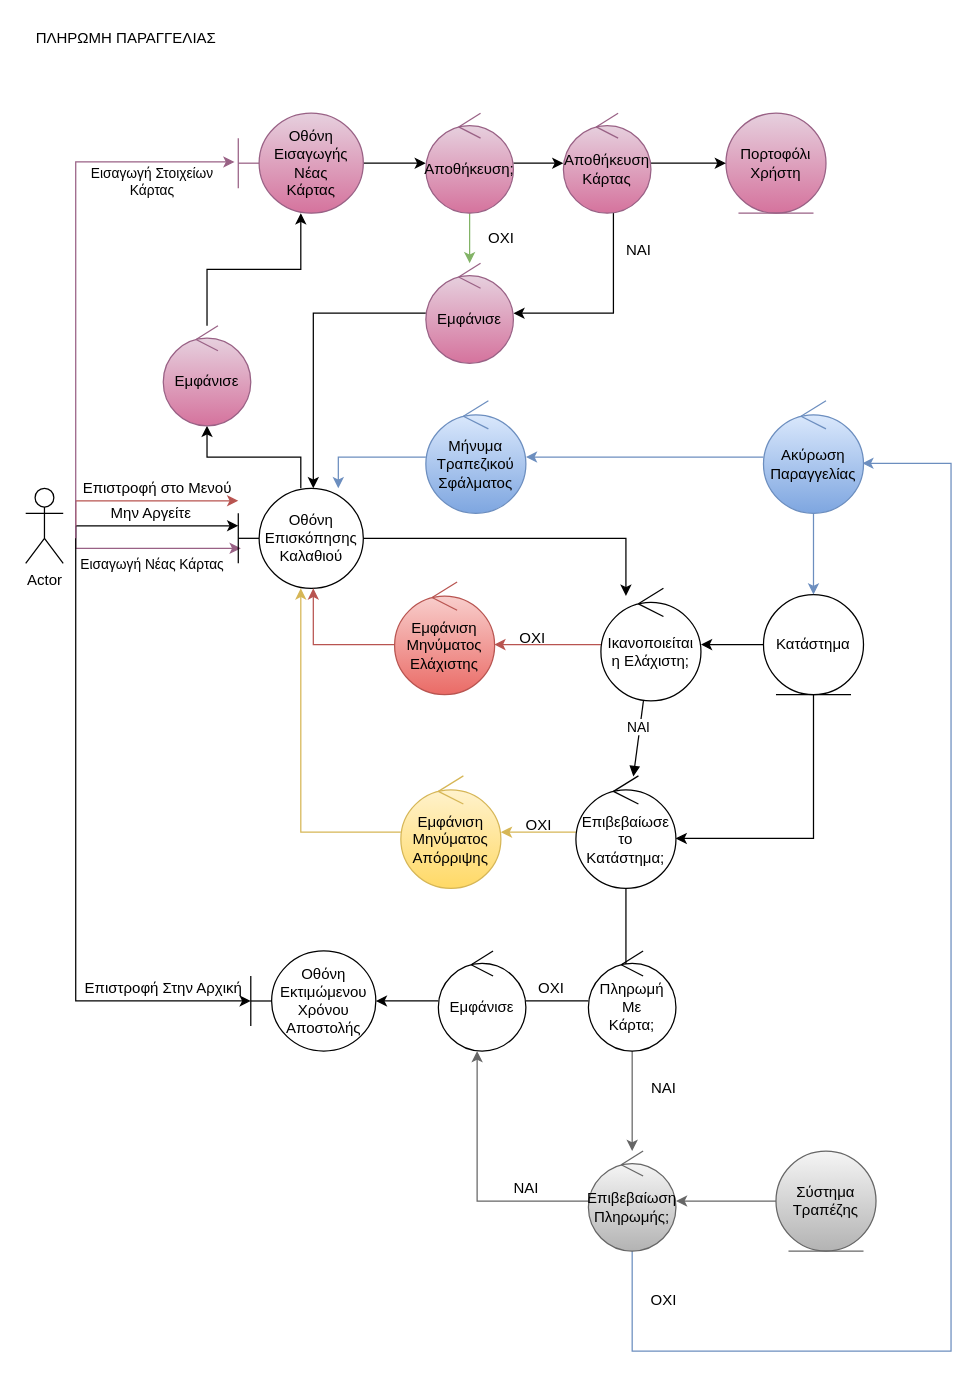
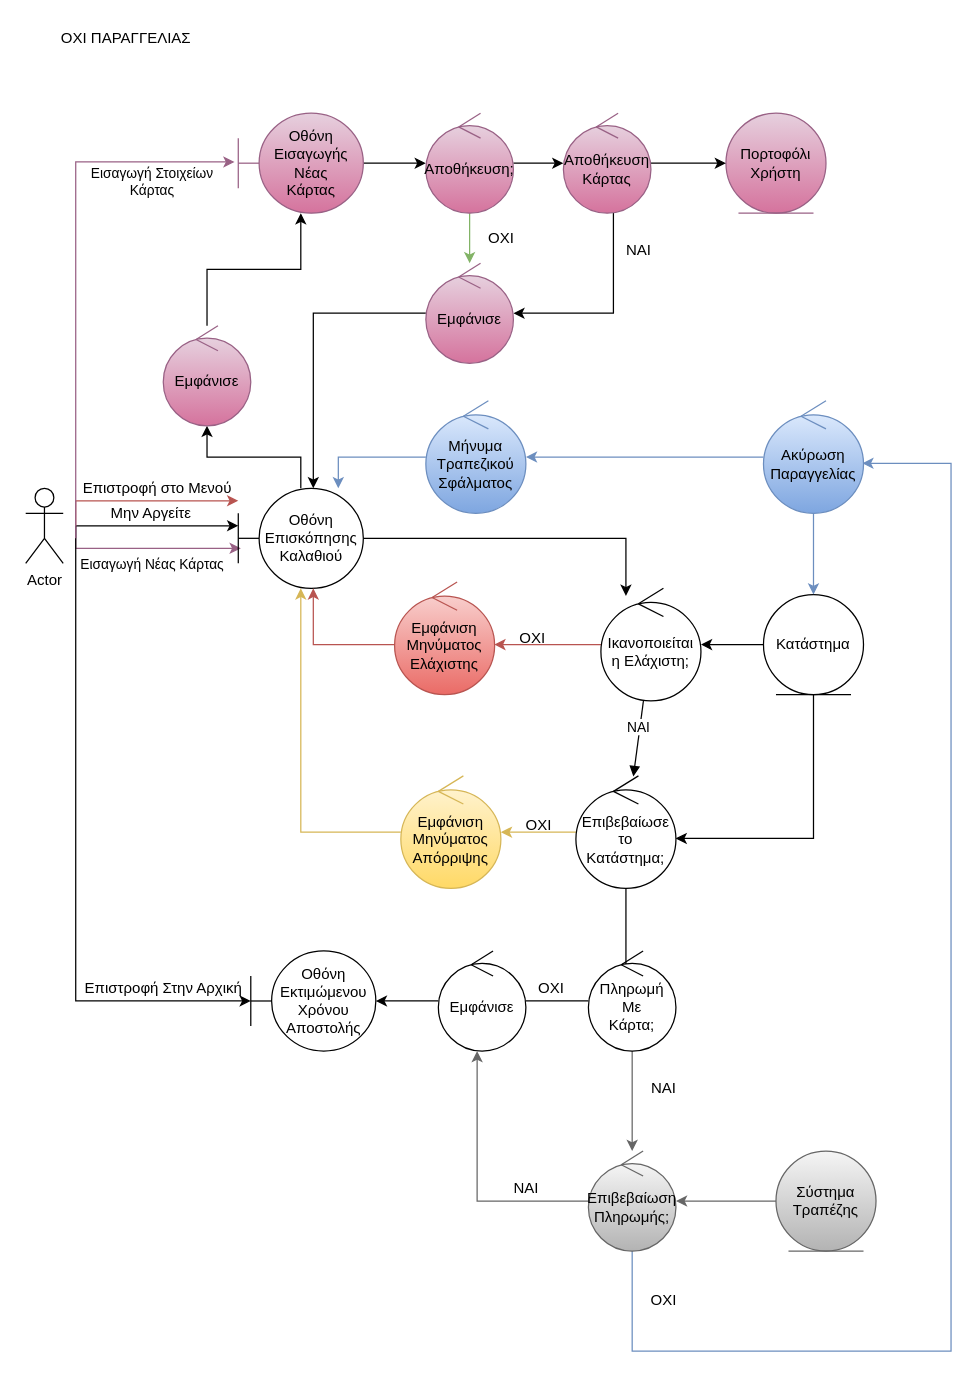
  <mxCell id="0" />
  <mxCell id="1" parent="0" />
  <mxCell id="2" style="edgeStyle=orthogonalEdgeStyle;rounded=0;orthogonalLoop=1;jettySize=auto;html=1;entryX=0.02;entryY=0.6;entryDx=0;entryDy=0;entryPerimeter=0;fillColor=#e6d0de;gradientColor=#d5739d;strokeColor=#996185;" edge="1" parent="1" target="10"><mxGeometry relative="1" as="geometry"><mxPoint x="60" y="420" as="sourcePoint" /><Array as="points"><mxPoint x="90" y="438" /><mxPoint x="90" y="438" /></Array></mxGeometry></mxCell>
  <mxCell id="3" value="Εισαγωγή Νέας Κάρτας" style="edgeLabel;html=1;align=center;verticalAlign=middle;resizable=0;points=[];" vertex="1" connectable="0" parent="2"><mxGeometry x="-0.133" y="-4" relative="1" as="geometry"><mxPoint x="13" y="8" as="offset" /></mxGeometry></mxCell>
  <mxCell id="4" style="edgeStyle=orthogonalEdgeStyle;rounded=0;orthogonalLoop=1;jettySize=auto;html=1;" edge="1" parent="1" target="10"><mxGeometry relative="1" as="geometry"><mxPoint x="60" y="420" as="sourcePoint" /><Array as="points"><mxPoint x="160" y="420" /><mxPoint x="160" y="420" /></Array></mxGeometry></mxCell>
  <mxCell id="5" style="edgeStyle=orthogonalEdgeStyle;rounded=0;orthogonalLoop=1;jettySize=auto;html=1;" edge="1" parent="1" target="20"><mxGeometry relative="1" as="geometry"><mxPoint x="60" y="420" as="sourcePoint" /><Array as="points"><mxPoint x="60" y="420" /><mxPoint x="60" y="800" /></Array></mxGeometry></mxCell>
  <mxCell id="6" style="edgeStyle=orthogonalEdgeStyle;rounded=0;orthogonalLoop=1;jettySize=auto;html=1;fillColor=#f8cecc;gradientColor=#ea6b66;strokeColor=#b85450;" edge="1" parent="1" target="10"><mxGeometry relative="1" as="geometry"><mxPoint x="60" y="420" as="sourcePoint" /><Array as="points"><mxPoint x="90" y="400" /><mxPoint x="90" y="400" /></Array></mxGeometry></mxCell>
  <mxCell id="7" value="Actor" style="shape=umlActor;verticalLabelPosition=bottom;verticalAlign=top;html=1;" vertex="1" parent="1"><mxGeometry x="20" y="390" width="30" height="60" as="geometry" /></mxCell>
  <mxCell id="8" style="edgeStyle=orthogonalEdgeStyle;rounded=0;orthogonalLoop=1;jettySize=auto;html=1;" edge="1" parent="1" source="10" target="15"><mxGeometry relative="1" as="geometry"><Array as="points"><mxPoint x="500" y="430" /></Array></mxGeometry></mxCell>
  <mxCell id="9" style="edgeStyle=orthogonalEdgeStyle;rounded=0;orthogonalLoop=1;jettySize=auto;html=1;" edge="1" parent="1" source="10" target="48"><mxGeometry relative="1" as="geometry" /></mxCell>
  <mxCell id="10" value="Οθόνη&lt;br&gt;Επισκόπησης&lt;br&gt;Καλαθιού" style="shape=umlBoundary;whiteSpace=wrap;html=1;" vertex="1" parent="1"><mxGeometry x="190" y="390" width="100" height="80" as="geometry" /></mxCell>
  <mxCell id="11" style="edgeStyle=orthogonalEdgeStyle;rounded=0;orthogonalLoop=1;jettySize=auto;html=1;" edge="1" parent="1" source="13" target="15"><mxGeometry relative="1" as="geometry"><Array as="points"><mxPoint x="620" y="530" /></Array></mxGeometry></mxCell>
  <mxCell id="12" style="edgeStyle=orthogonalEdgeStyle;rounded=0;orthogonalLoop=1;jettySize=auto;html=1;" edge="1" parent="1" source="13" target="18"><mxGeometry relative="1" as="geometry"><Array as="points"><mxPoint x="650" y="670" /></Array></mxGeometry></mxCell>
  <mxCell id="13" value="Κατάστημα" style="ellipse;shape=umlEntity;whiteSpace=wrap;html=1;" vertex="1" parent="1"><mxGeometry x="610" y="475" width="80" height="80" as="geometry" /></mxCell>
  <mxCell id="14" value="" style="edgeStyle=orthogonalEdgeStyle;rounded=0;orthogonalLoop=1;jettySize=auto;html=1;fillColor=#f8cecc;strokeColor=#b85450;gradientColor=#ea6b66;" edge="1" parent="1" source="15" target="23"><mxGeometry relative="1" as="geometry"><Array as="points"><mxPoint x="420" y="515" /><mxPoint x="420" y="515" /></Array></mxGeometry></mxCell>
  <mxCell id="15" value="Ικανοποιείται η Ελάχιστη;" style="ellipse;shape=umlControl;whiteSpace=wrap;html=1;" vertex="1" parent="1"><mxGeometry x="480" y="470" width="80" height="90" as="geometry" /></mxCell>
  <mxCell id="16" style="edgeStyle=orthogonalEdgeStyle;rounded=0;orthogonalLoop=1;jettySize=auto;html=1;fillColor=#fff2cc;strokeColor=#d6b656;gradientColor=#ffd966;" edge="1" parent="1" source="18" target="29"><mxGeometry relative="1" as="geometry" /></mxCell>
  <mxCell id="17" style="edgeStyle=orthogonalEdgeStyle;rounded=0;orthogonalLoop=1;jettySize=auto;html=1;entryX=0.429;entryY=0.75;entryDx=0;entryDy=0;entryPerimeter=0;" edge="1" parent="1" source="18" target="27"><mxGeometry relative="1" as="geometry" /></mxCell>
  <mxCell id="18" value="Επιβεβαίωσε&lt;br&gt;το&lt;br&gt;Κατάστημα;" style="ellipse;shape=umlControl;whiteSpace=wrap;html=1;" vertex="1" parent="1"><mxGeometry x="460" y="620" width="80" height="90" as="geometry" /></mxCell>
  <mxCell id="19" value="ΝΑΙ" style="html=1;verticalAlign=bottom;endArrow=block;rounded=0;" edge="1" parent="1" source="15" target="18"><mxGeometry width="80" relative="1" as="geometry"><mxPoint x="360" y="700" as="sourcePoint" /><mxPoint x="440" y="700" as="targetPoint" /></mxGeometry></mxCell>
  <mxCell id="20" value="Οθόνη&lt;br&gt;Εκτιμώμενου&lt;br&gt;Χρόνου&lt;br&gt;Αποστολής" style="shape=umlBoundary;whiteSpace=wrap;html=1;" vertex="1" parent="1"><mxGeometry x="200" y="760" width="100" height="80" as="geometry" /></mxCell>
- <mxCell id="21" value="ΠΛΗΡΩΜΗ ΠΑΡΑΓΓΕΛΙΑΣ" style="text;html=1;align=center;verticalAlign=middle;resizable=0;points=[];autosize=1;strokeColor=none;fillColor=none;" vertex="1" parent="1"><mxGeometry x="20" y="20" width="160" height="20" as="geometry" /></mxCell>
+ <mxCell id="21" value="ΟΧΙ ΠΑΡΑΓΓΕΛΙΑΣ" style="text;html=1;align=center;verticalAlign=middle;resizable=0;points=[];autosize=1;strokeColor=none;fillColor=none;" vertex="1" parent="1"><mxGeometry x="20" y="20" width="160" height="20" as="geometry" /></mxCell>
  <mxCell id="22" style="edgeStyle=orthogonalEdgeStyle;rounded=0;orthogonalLoop=1;jettySize=auto;html=1;fillColor=#f8cecc;strokeColor=#b85450;gradientColor=#ea6b66;" edge="1" parent="1" source="23" target="10"><mxGeometry relative="1" as="geometry"><Array as="points"><mxPoint x="250" y="515" /></Array></mxGeometry></mxCell>
  <mxCell id="23" value="Εμφάνιση&lt;br&gt;Μηνύματος&lt;br&gt;Ελάχιστης" style="ellipse;shape=umlControl;whiteSpace=wrap;html=1;fillColor=#f8cecc;strokeColor=#b85450;gradientColor=#ea6b66;" vertex="1" parent="1"><mxGeometry x="315" y="465" width="80" height="90" as="geometry" /></mxCell>
  <mxCell id="24" value="OXI" style="text;html=1;align=center;verticalAlign=middle;resizable=0;points=[];autosize=1;strokeColor=none;fillColor=none;" vertex="1" parent="1"><mxGeometry x="405" y="500" width="40" height="20" as="geometry" /></mxCell>
  <mxCell id="25" style="edgeStyle=orthogonalEdgeStyle;rounded=0;orthogonalLoop=1;jettySize=auto;html=1;startArrow=none;" edge="1" parent="1" source="32" target="20"><mxGeometry relative="1" as="geometry" /></mxCell>
  <mxCell id="26" value="" style="edgeStyle=orthogonalEdgeStyle;rounded=0;orthogonalLoop=1;jettySize=auto;html=1;fillColor=#f5f5f5;gradientColor=#b3b3b3;strokeColor=#666666;" edge="1" parent="1" source="27" target="36"><mxGeometry relative="1" as="geometry" /></mxCell>
  <mxCell id="27" value="Πληρωμή&lt;br&gt;Με&lt;br&gt;Κάρτα;" style="ellipse;shape=umlControl;whiteSpace=wrap;html=1;" vertex="1" parent="1"><mxGeometry x="470" y="760" width="70" height="80" as="geometry" /></mxCell>
  <mxCell id="28" style="edgeStyle=orthogonalEdgeStyle;rounded=0;orthogonalLoop=1;jettySize=auto;html=1;fillColor=#fff2cc;strokeColor=#d6b656;gradientColor=#ffd966;" edge="1" parent="1" source="29" target="10"><mxGeometry relative="1" as="geometry" /></mxCell>
  <mxCell id="29" value="Εμφάνιση&lt;br&gt;Μηνύματος&lt;br&gt;Απόρριψης" style="ellipse;shape=umlControl;whiteSpace=wrap;html=1;fillColor=#fff2cc;strokeColor=#d6b656;gradientColor=#ffd966;" vertex="1" parent="1"><mxGeometry x="320" y="620" width="80" height="90" as="geometry" /></mxCell>
  <mxCell id="30" value="ΟΧΙ" style="text;html=1;align=center;verticalAlign=middle;resizable=0;points=[];autosize=1;strokeColor=none;fillColor=none;" vertex="1" parent="1"><mxGeometry x="410" y="650" width="40" height="20" as="geometry" /></mxCell>
  <mxCell id="31" value="ΟΧΙ" style="text;html=1;align=center;verticalAlign=middle;resizable=0;points=[];autosize=1;strokeColor=none;fillColor=none;" vertex="1" parent="1"><mxGeometry x="420" y="780" width="40" height="20" as="geometry" /></mxCell>
  <mxCell id="32" value="Εμφάνισε" style="ellipse;shape=umlControl;whiteSpace=wrap;html=1;" vertex="1" parent="1"><mxGeometry x="350" y="760" width="70" height="80" as="geometry" /></mxCell>
  <mxCell id="33" value="" style="edgeStyle=orthogonalEdgeStyle;rounded=0;orthogonalLoop=1;jettySize=auto;html=1;endArrow=none;" edge="1" parent="1" source="27" target="32"><mxGeometry relative="1" as="geometry"><mxPoint x="470" y="800" as="sourcePoint" /><mxPoint x="300" y="800" as="targetPoint" /></mxGeometry></mxCell>
  <mxCell id="34" style="edgeStyle=orthogonalEdgeStyle;rounded=0;orthogonalLoop=1;jettySize=auto;html=1;entryX=0.443;entryY=1;entryDx=0;entryDy=0;entryPerimeter=0;fillColor=#f5f5f5;gradientColor=#b3b3b3;strokeColor=#666666;" edge="1" parent="1" source="36" target="32"><mxGeometry relative="1" as="geometry" /></mxCell>
  <mxCell id="35" style="edgeStyle=orthogonalEdgeStyle;rounded=0;orthogonalLoop=1;jettySize=auto;html=1;entryX=0.988;entryY=0.556;entryDx=0;entryDy=0;entryPerimeter=0;fillColor=#dae8fc;gradientColor=#7ea6e0;strokeColor=#6c8ebf;" edge="1" parent="1" source="36" target="46"><mxGeometry relative="1" as="geometry"><mxPoint x="505" y="1120" as="targetPoint" /><Array as="points"><mxPoint x="505" y="1080" /><mxPoint x="760" y="1080" /><mxPoint x="760" y="370" /></Array></mxGeometry></mxCell>
  <mxCell id="36" value="Επιβεβαίωση&lt;br&gt;Πληρωμής;" style="ellipse;shape=umlControl;whiteSpace=wrap;html=1;fillColor=#f5f5f5;gradientColor=#b3b3b3;strokeColor=#666666;" vertex="1" parent="1"><mxGeometry x="470" y="920" width="70" height="80" as="geometry" /></mxCell>
  <mxCell id="37" value="ΝΑΙ" style="text;html=1;align=center;verticalAlign=middle;resizable=0;points=[];autosize=1;strokeColor=none;fillColor=none;" vertex="1" parent="1"><mxGeometry x="510" y="860" width="40" height="20" as="geometry" /></mxCell>
  <mxCell id="38" style="edgeStyle=orthogonalEdgeStyle;rounded=0;orthogonalLoop=1;jettySize=auto;html=1;fillColor=#f5f5f5;gradientColor=#b3b3b3;strokeColor=#666666;" edge="1" parent="1" source="39" target="36"><mxGeometry relative="1" as="geometry" /></mxCell>
  <mxCell id="39" value="Σύστημα&lt;br&gt;Τραπέζης" style="ellipse;shape=umlEntity;whiteSpace=wrap;html=1;fillColor=#f5f5f5;gradientColor=#b3b3b3;strokeColor=#666666;" vertex="1" parent="1"><mxGeometry x="620" y="920" width="80" height="80" as="geometry" /></mxCell>
  <mxCell id="40" value="ΝΑΙ" style="text;html=1;align=center;verticalAlign=middle;resizable=0;points=[];autosize=1;strokeColor=none;fillColor=none;" vertex="1" parent="1"><mxGeometry x="400" y="940" width="40" height="20" as="geometry" /></mxCell>
  <mxCell id="41" value="ΟΧΙ" style="text;html=1;align=center;verticalAlign=middle;resizable=0;points=[];autosize=1;strokeColor=none;fillColor=none;" vertex="1" parent="1"><mxGeometry x="510" y="1030" width="40" height="20" as="geometry" /></mxCell>
  <mxCell id="42" style="edgeStyle=orthogonalEdgeStyle;rounded=0;orthogonalLoop=1;jettySize=auto;html=1;fillColor=#dae8fc;strokeColor=#6c8ebf;gradientColor=#7ea6e0;" edge="1" parent="1" source="43" target="10"><mxGeometry relative="1" as="geometry"><Array as="points"><mxPoint x="270" y="365" /></Array></mxGeometry></mxCell>
  <mxCell id="43" value="Μήνυμα&lt;br&gt;Τραπεζικού&lt;br&gt;Σφάλματος" style="ellipse;shape=umlControl;whiteSpace=wrap;html=1;fillColor=#dae8fc;strokeColor=#6c8ebf;gradientColor=#7ea6e0;" vertex="1" parent="1"><mxGeometry x="340" y="320" width="80" height="90" as="geometry" /></mxCell>
  <mxCell id="44" style="edgeStyle=orthogonalEdgeStyle;rounded=0;orthogonalLoop=1;jettySize=auto;html=1;fillColor=#dae8fc;gradientColor=#7ea6e0;strokeColor=#6c8ebf;" edge="1" parent="1" source="46" target="43"><mxGeometry relative="1" as="geometry" /></mxCell>
  <mxCell id="45" style="edgeStyle=orthogonalEdgeStyle;rounded=0;orthogonalLoop=1;jettySize=auto;html=1;fillColor=#dae8fc;gradientColor=#7ea6e0;strokeColor=#6c8ebf;" edge="1" parent="1" source="46" target="13"><mxGeometry relative="1" as="geometry" /></mxCell>
  <mxCell id="46" value="Ακύρωση&lt;br&gt;Παραγγελίας" style="ellipse;shape=umlControl;whiteSpace=wrap;html=1;fillColor=#dae8fc;strokeColor=#6c8ebf;gradientColor=#7ea6e0;" vertex="1" parent="1"><mxGeometry x="610" y="320" width="80" height="90" as="geometry" /></mxCell>
  <mxCell id="47" style="edgeStyle=orthogonalEdgeStyle;rounded=0;orthogonalLoop=1;jettySize=auto;html=1;" edge="1" parent="1" source="48" target="50"><mxGeometry relative="1" as="geometry" /></mxCell>
  <mxCell id="48" value="Εμφάνισε" style="ellipse;shape=umlControl;whiteSpace=wrap;html=1;fillColor=#e6d0de;gradientColor=#d5739d;strokeColor=#996185;" vertex="1" parent="1"><mxGeometry x="130" y="260" width="70" height="80" as="geometry" /></mxCell>
  <mxCell id="49" style="edgeStyle=orthogonalEdgeStyle;rounded=0;orthogonalLoop=1;jettySize=auto;html=1;" edge="1" parent="1" source="50" target="55"><mxGeometry relative="1" as="geometry" /></mxCell>
  <mxCell id="50" value="Οθόνη&lt;br&gt;Εισαγωγής&lt;br&gt;Νέας&lt;br&gt;Κάρτας" style="shape=umlBoundary;whiteSpace=wrap;html=1;fillColor=#e6d0de;gradientColor=#d5739d;strokeColor=#996185;" vertex="1" parent="1"><mxGeometry x="190" y="90" width="100" height="80" as="geometry" /></mxCell>
  <mxCell id="51" style="edgeStyle=orthogonalEdgeStyle;rounded=0;orthogonalLoop=1;jettySize=auto;html=1;entryX=-0.03;entryY=0.488;entryDx=0;entryDy=0;entryPerimeter=0;fillColor=#e6d0de;gradientColor=#d5739d;strokeColor=#996185;" edge="1" parent="1" target="50"><mxGeometry relative="1" as="geometry"><mxPoint x="60" y="420" as="sourcePoint" /><mxPoint x="202" y="448" as="targetPoint" /><Array as="points"><mxPoint x="60" y="430" /><mxPoint x="60" y="189" /></Array></mxGeometry></mxCell>
  <mxCell id="52" value="Εισαγωγή Στοιχείων&lt;br&gt;Κάρτας" style="edgeLabel;html=1;align=center;verticalAlign=middle;resizable=0;points=[];" vertex="1" connectable="0" parent="51"><mxGeometry x="-0.133" y="-4" relative="1" as="geometry"><mxPoint x="56" y="-106" as="offset" /></mxGeometry></mxCell>
  <mxCell id="53" value="" style="edgeStyle=orthogonalEdgeStyle;rounded=0;orthogonalLoop=1;jettySize=auto;html=1;" edge="1" parent="1" source="55" target="59"><mxGeometry relative="1" as="geometry" /></mxCell>
  <mxCell id="54" style="edgeStyle=orthogonalEdgeStyle;rounded=0;orthogonalLoop=1;jettySize=auto;html=1;fillColor=#d5e8d4;gradientColor=#97d077;strokeColor=#82b366;" edge="1" parent="1" source="55" target="61"><mxGeometry relative="1" as="geometry" /></mxCell>
  <mxCell id="55" value="Αποθήκευση;" style="ellipse;shape=umlControl;whiteSpace=wrap;html=1;fillColor=#e6d0de;gradientColor=#d5739d;strokeColor=#996185;" vertex="1" parent="1"><mxGeometry x="340" y="90" width="70" height="80" as="geometry" /></mxCell>
  <mxCell id="56" value="Πορτοφόλι&lt;br&gt;Χρήστη" style="ellipse;shape=umlEntity;whiteSpace=wrap;html=1;fillColor=#e6d0de;gradientColor=#d5739d;strokeColor=#996185;" vertex="1" parent="1"><mxGeometry x="580" y="90" width="80" height="80" as="geometry" /></mxCell>
  <mxCell id="57" value="" style="edgeStyle=orthogonalEdgeStyle;rounded=0;orthogonalLoop=1;jettySize=auto;html=1;" edge="1" parent="1" source="59" target="56"><mxGeometry relative="1" as="geometry" /></mxCell>
  <mxCell id="58" style="edgeStyle=orthogonalEdgeStyle;rounded=0;orthogonalLoop=1;jettySize=auto;html=1;" edge="1" parent="1" source="59" target="61"><mxGeometry relative="1" as="geometry"><Array as="points"><mxPoint x="490" y="250" /></Array></mxGeometry></mxCell>
  <mxCell id="59" value="Αποθήκευση&lt;br&gt;Κάρτας" style="ellipse;shape=umlControl;whiteSpace=wrap;html=1;fillColor=#e6d0de;gradientColor=#d5739d;strokeColor=#996185;" vertex="1" parent="1"><mxGeometry x="450" y="90" width="70" height="80" as="geometry" /></mxCell>
  <mxCell id="60" style="edgeStyle=orthogonalEdgeStyle;rounded=0;orthogonalLoop=1;jettySize=auto;html=1;" edge="1" parent="1" source="61" target="10"><mxGeometry relative="1" as="geometry"><Array as="points"><mxPoint x="250" y="250" /></Array></mxGeometry></mxCell>
  <mxCell id="61" value="Εμφάνισε" style="ellipse;shape=umlControl;whiteSpace=wrap;html=1;fillColor=#e6d0de;gradientColor=#d5739d;strokeColor=#996185;" vertex="1" parent="1"><mxGeometry x="340" y="210" width="70" height="80" as="geometry" /></mxCell>
  <mxCell id="62" value="ΟΧΙ" style="text;html=1;align=center;verticalAlign=middle;resizable=0;points=[];autosize=1;strokeColor=none;fillColor=none;" vertex="1" parent="1"><mxGeometry x="380" y="180" width="40" height="20" as="geometry" /></mxCell>
  <mxCell id="63" value="ΝΑΙ" style="text;html=1;align=center;verticalAlign=middle;resizable=0;points=[];autosize=1;strokeColor=none;fillColor=none;" vertex="1" parent="1"><mxGeometry x="490" y="190" width="40" height="20" as="geometry" /></mxCell>
  <mxCell id="64" value="Μην Αργείτε" style="text;html=1;align=center;verticalAlign=middle;resizable=0;points=[];autosize=1;strokeColor=none;fillColor=none;" vertex="1" parent="1"><mxGeometry x="80" y="400" width="80" height="20" as="geometry" /></mxCell>
  <mxCell id="65" value="Επιστροφή Στην Αρχική" style="text;html=1;align=center;verticalAlign=middle;resizable=0;points=[];autosize=1;strokeColor=none;fillColor=none;" vertex="1" parent="1"><mxGeometry x="60" y="780" width="140" height="20" as="geometry" /></mxCell>
  <mxCell id="66" value="Επιστροφή στο Μενού" style="text;html=1;align=center;verticalAlign=middle;resizable=0;points=[];autosize=1;strokeColor=none;fillColor=none;" vertex="1" parent="1"><mxGeometry x="60" y="380" width="130" height="20" as="geometry" /></mxCell>
